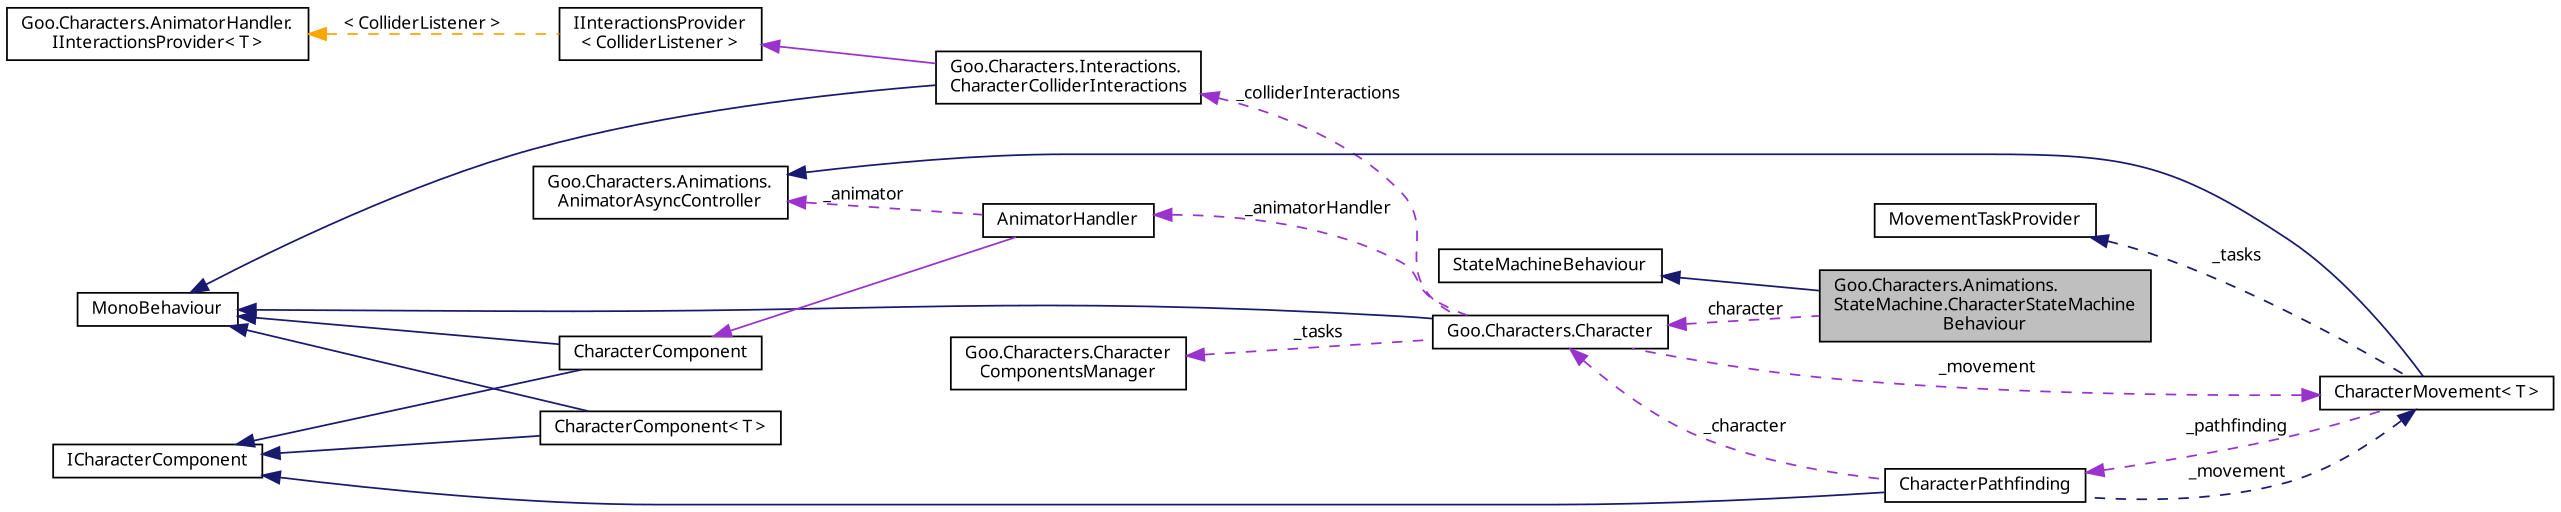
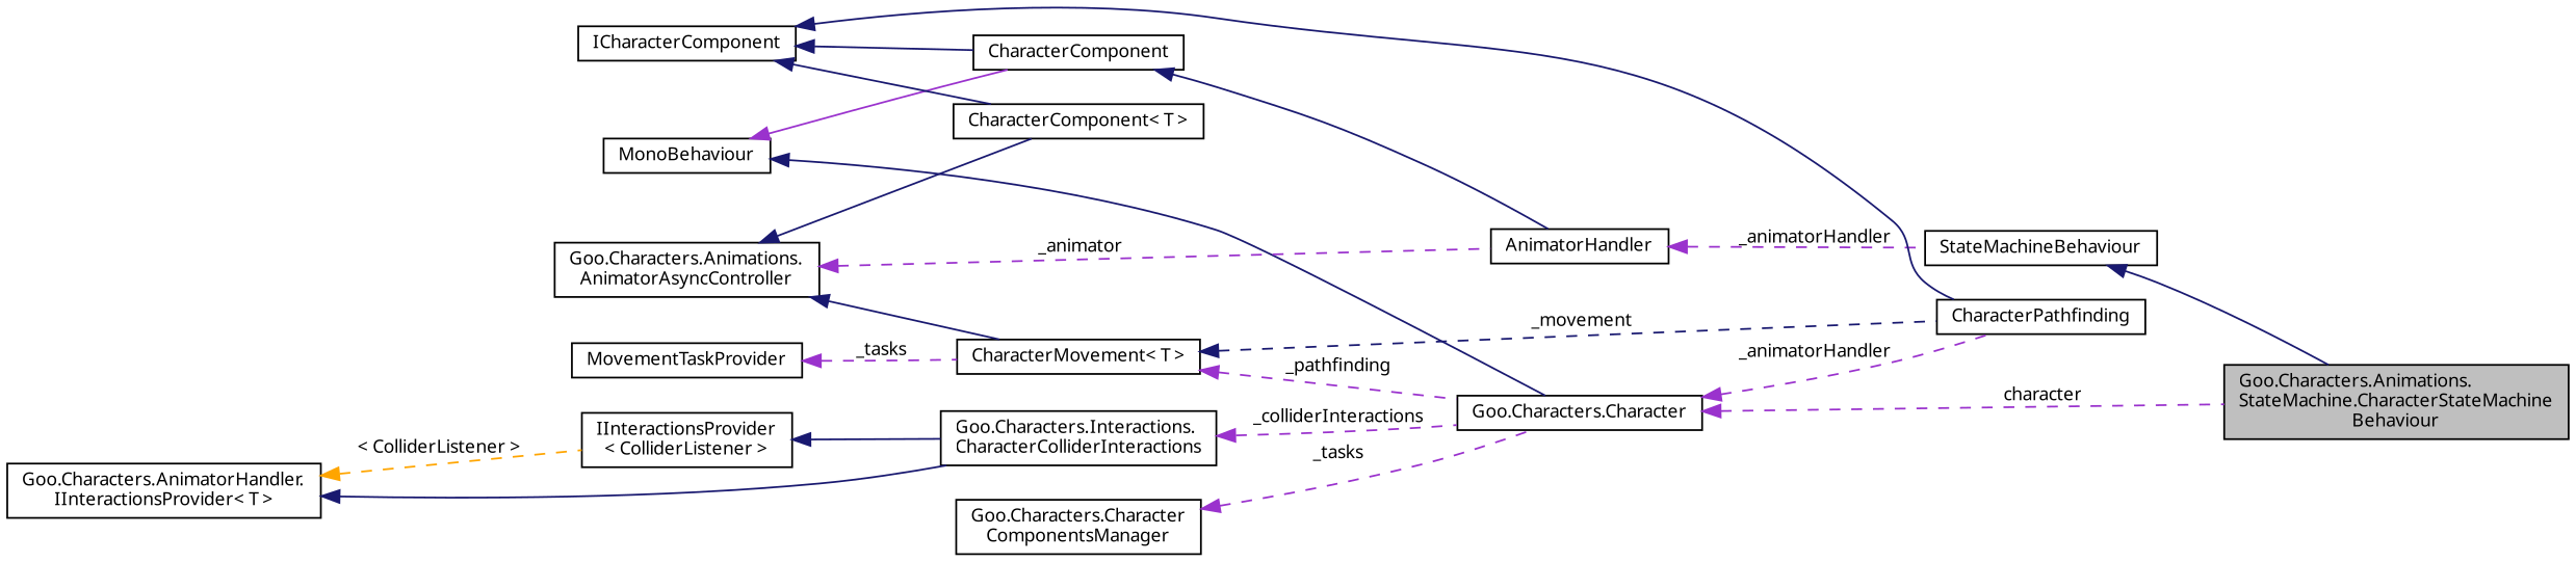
  digraph {
    rankdir=LR
    node [color=black fillcolor=white fontname=Calibrii fontsize=10 shape=record style=filled]
    edge [color=midnightblue dir=back fontname=Calibrii fontsize=10 labelfontname=Calibrii labelfontsize=10 style=solid]
    n1 [fillcolor=grey75 fontcolor=black height=0.2 label="Goo.Characters.Animations.\lStateMachine.CharacterStateMachine\lBehaviour" width=0.4]
    n2 [height=0.2 label=StateMachineBehaviour width=0.4]
    n3 [height=0.2 label="Goo.Characters.Character" width=0.4]
    n4 [height=0.2 label=CharacterPathfinding width=0.4]
    n5 [height=0.2 label="CharacterMovement\< T \>" width=0.4]
    n6 [height=0.2 label=MonoBehaviour width=0.4]
    n7 [height=0.2 label="CharacterComponent\< T \>" width=0.4]
    n8 [height=0.2 label=CharacterComponent width=0.4]
    n9 [height=0.2 label="Goo.Characters.Interactions.\lCharacterColliderInteractions" width=0.4]
    n10 [height=0.2 label=AnimatorHandler width=0.4]
    n11 [height=0.2 label="Goo.Characters.Character\lComponentsManager" width=0.4]
    n12 [height=0.2 label=ICharacterComponent width=0.4]
    n13 [height=0.2 label=MovementTaskProvider width=0.4]
    n14 [height=0.2 label="Goo.Characters.Animations.\lAnimatorAsyncController" width=0.4]
    n15 [height=0.2 label="IInteractionsProvider\l\< ColliderListener \>" width=0.4]
    n16 [height=0.2 label="Goo.Characters.AnimatorHandler.\lIInteractionsProvider\< T \>" width=0.4]
    n2 -> n1
    n3 -> n1 [color=darkorchid3 label=" character" style=dashed]
-   n3 -> n4 [color=darkorchid3 label=" _character" style=dashed]
-   n4 -> n5 [color=darkorchid3 label=" _pathfinding" style=dashed]
-   n5 -> n3 [color=darkorchid3 label=" _movement" style=dashed]
+   n3 -> n4 [color=darkorchid3 label=" _animatorHandler" style=dashed]
+   n5 -> n3 [color=darkorchid3 label=" _pathfinding" style=dashed]
    n5 -> n4 [label=" _movement" style=dashed]
    n6 -> n3
-   n6 -> n7
-   n6 -> n8
-   n6 -> n9
-   n8 -> n10 [color=darkorchid3]
+   n14 -> n7
+   n6 -> n8 [color=darkorchid3]
+   n16 -> n9
+   n8 -> n10
    n9 -> n3 [color=darkorchid3 label=" _colliderInteractions" style=dashed]
-   n10 -> n3 [color=darkorchid3 label=" _animatorHandler" style=dashed]
+   n10 -> n2 [color=darkorchid3 label=" _animatorHandler" style=dashed]
    n11 -> n3 [color=darkorchid3 label=" _tasks" style=dashed]
    n12 -> n4
    n12 -> n7
    n12 -> n8
-   n13 -> n5 [label=" _tasks" style=dashed]
+   n13 -> n5 [color=darkorchid3 label=" _tasks" style=dashed]
    n14 -> n5
    n14 -> n10 [color=darkorchid3 label=" _animator" style=dashed]
-   n15 -> n9 [color=darkorchid3]
+   n15 -> n9
    n16 -> n15 [color=orange label=" \< ColliderListener \>" style=dashed]
  }
